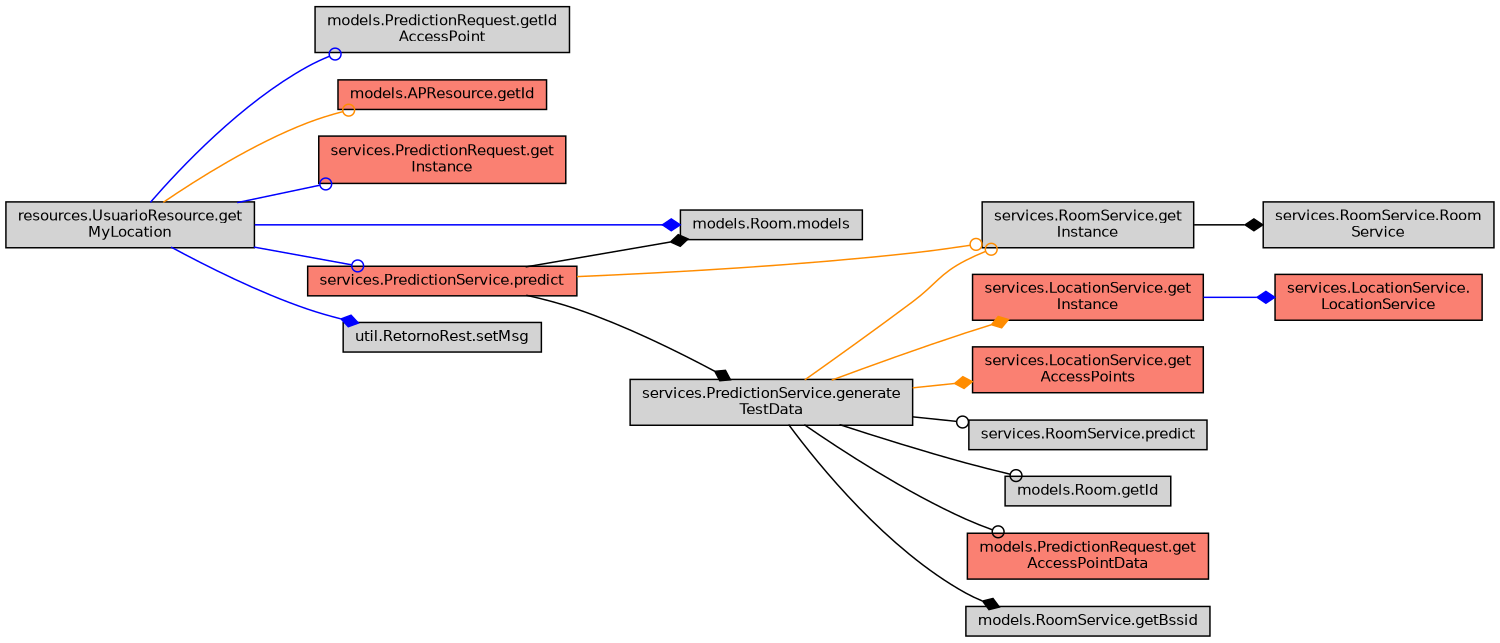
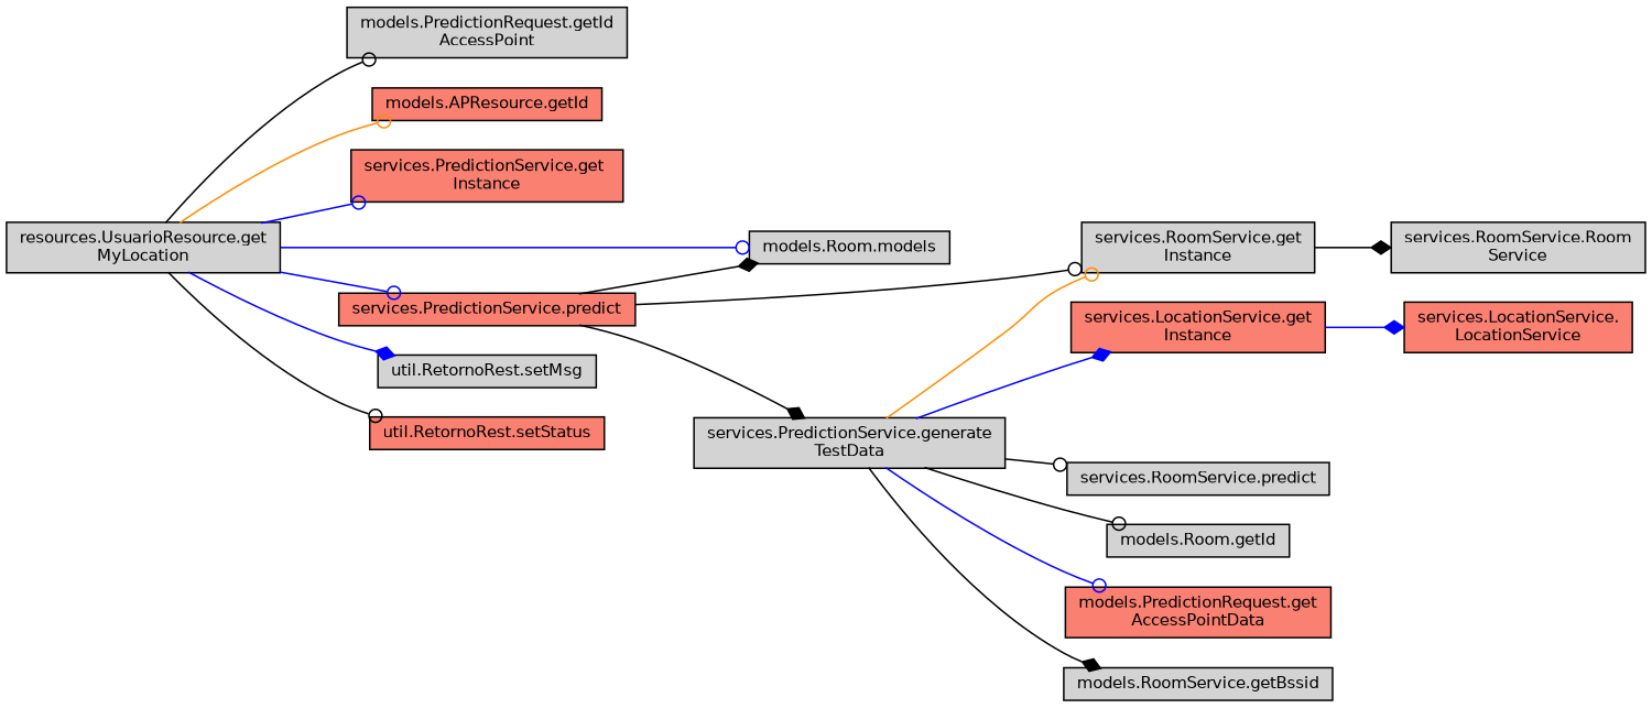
  digraph {
    rankdir=LR
    node [color=black fillcolor=lightgrey fontname=Helvetica fontsize=10 shape=record style=filled]
    edge [arrowhead=odot color=black fontname=Helvetica fontsize=10 labelfontname=Helvetica labelfontsize=10 style=solid]
    n1 [fontcolor=black height=0.2 label="resources.UsuarioResource.get\lMyLocation" width=0.4]
    n2 [height=0.2 label="models.PredictionRequest.getId\lAccessPoint" width=0.4]
    n3 [fillcolor=salmon height=0.2 label="models.APResource.getId" width=0.4]
-   n4 [fillcolor=salmon height=0.2 label="services.PredictionRequest.get\lInstance" width=0.4]
+   n4 [fillcolor=salmon height=0.2 label="services.PredictionService.get\lInstance" width=0.4]
    n5 [fillcolor=salmon height=0.2 label="services.PredictionService.predict" width=0.4]
    n6 [height=0.2 label="models.Room.models" width=0.4]
    n7 [height=0.2 label="util.RetornoRest.setMsg" width=0.4]
+   n8 [fillcolor=salmon height=0.2 label="util.RetornoRest.setStatus" width=0.4]
    n9 [height=0.2 label="services.PredictionService.generate\lTestData" width=0.4]
    n10 [height=0.2 label="services.RoomService.get\lInstance" width=0.4]
    n11 [fillcolor=salmon height=0.2 label="services.LocationService.get\lInstance" width=0.4]
-   n12 [fillcolor=salmon height=0.2 label="services.LocationService.get\lAccessPoints" width=0.4]
    n13 [height=0.2 label="services.RoomService.predict" width=0.4]
    n14 [height=0.2 label="models.Room.getId" width=0.4]
    n15 [fillcolor=salmon height=0.2 label="models.PredictionRequest.get\lAccessPointData" width=0.4]
    n16 [height=0.2 label="models.RoomService.getBssid" width=0.4]
    n17 [height=0.2 label="services.RoomService.Room\lService" width=0.4]
    n18 [fillcolor=salmon height=0.2 label="services.LocationService.\lLocationService" width=0.4]
-   n1 -> n2 [color=blue]
+   n1 -> n2
    n1 -> n3 [color=darkorange]
    n1 -> n4 [color=blue]
    n1 -> n5 [color=blue]
-   n1 -> n6 [arrowhead=diamond color=blue]
+   n1 -> n6 [color=blue]
    n1 -> n7 [arrowhead=diamond color=blue]
+   n1 -> n8
    n5 -> n6 [arrowhead=diamond]
    n5 -> n9 [arrowhead=diamond]
-   n5 -> n10 [color=darkorange]
+   n5 -> n10
    n9 -> n10 [color=darkorange]
-   n9 -> n11 [arrowhead=diamond color=darkorange]
-   n9 -> n12 [arrowhead=diamond color=darkorange]
+   n9 -> n11 [arrowhead=diamond color=blue]
    n9 -> n13
    n9 -> n14
-   n9 -> n15
+   n9 -> n15 [color=blue]
    n9 -> n16 [arrowhead=diamond]
    n10 -> n17 [arrowhead=diamond]
    n11 -> n18 [arrowhead=diamond color=blue]
  }
